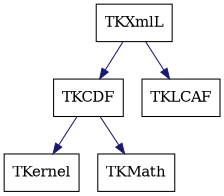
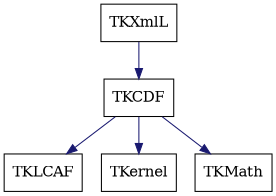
  digraph {
    aspect=1
    node [shape=box]
    edge [color=midnightblue style=solid]
    TKXmlL
    TKCDF
    TKLCAF
    TKernel
    TKMath
    TKXmlL -> TKCDF
-   TKXmlL -> TKLCAF
+   TKCDF -> TKLCAF
    TKCDF -> TKernel
    TKCDF -> TKMath
  }
